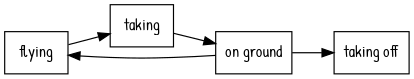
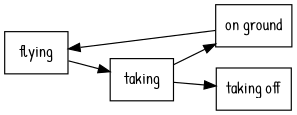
  digraph {
    fontname="Patrick Hand"
    rankdir=LR
    node [fontname="Patrick Hand" shape=box]
    edge [fontname="Patrick Hand"]
    n1 [label=flying]
    n2 [label=taking]
    n3 [label="on ground"]
    n4 [label="taking off"]
    n1 -> n2
    n2 -> n3
    n3 -> n1
-   n3 -> n4
+   n2 -> n4
  }
